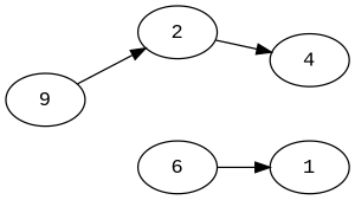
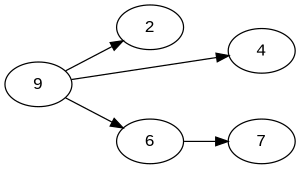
  digraph {
    fontname="Liberation Mono"
    rankdir=LR
    node [fontname="Liberation Mono"]
    edge [fontname="Liberation Mono"]
    n1 [label=9]
    n2 [label=2]
    n3 [label=6]
    n4 [label=4]
-   n5 [label=1]
+   n5 [label=7]
    n1 -> n2
-   n2 -> n4
+   n1 -> n3
+   n1 -> n4
    n3 -> n5
  }
